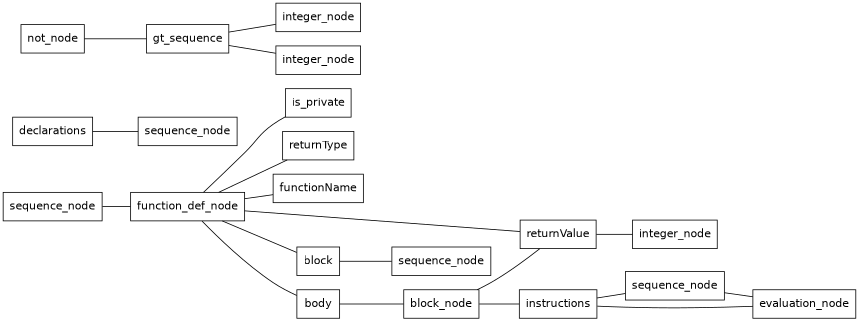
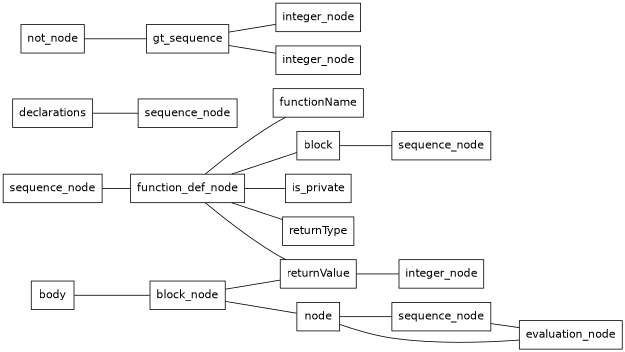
  graph {
    fontname="DejaVu Sans"
    rankdir=LR
    node [fontname="DejaVu Sans" shape=box]
    edge [fontname="DejaVu Sans"]
    n1 [label=sequence_node]
    n2 [label=function_def_node]
    n3 [label=is_private]
    n4 [label=returnType]
    n5 [label=functionName]
    n6 [label=returnValue]
    n7 [label=block]
    n8 [label=body]
    n9 [label=integer_node]
    n10 [label=sequence_node]
    n11 [label=block_node]
-   n12 [label=instructions]
+   n12 [label="node"]
    n13 [label=declarations]
    n14 [label=sequence_node]
    n15 [label=sequence_node]
    n16 [label=evaluation_node]
    n17 [label=not_node]
    n18 [label=gt_sequence]
    n19 [label=integer_node]
    n20 [label=integer_node]
    n1 -- n2
    n2 -- n3
    n2 -- n4
    n2 -- n5
    n2 -- n6
    n2 -- n7
-   n2 -- n8
    n6 -- n9
    n7 -- n10
    n8 -- n11
    n11 -- n6
    n11 -- n12
    n12 -- n15
    n13 -- n14
    n15 -- n16
    n16 -- n12
    n17 -- n18
    n18 -- n19
    n18 -- n20
  }
